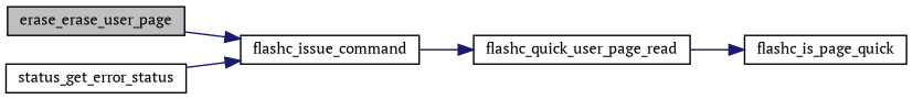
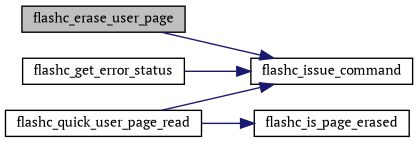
  digraph {
    fontname="PT Serif"
    rankdir=LR
    node [color=black fillcolor=white fontname="PT Serif" fontsize=10 shape=record style=filled]
    edge [color=midnightblue fontname="PT Serif" fontsize=10 labelfontname=FreeSans labelfontsize=10 style=solid]
-   n1 [fillcolor=grey75 fontcolor=black height=0.2 label=erase_erase_user_page width=0.4]
+   n1 [fillcolor=grey75 fontcolor=black height=0.2 label=flashc_erase_user_page width=0.4]
    n2 [height=0.2 label=flashc_issue_command width=0.4]
    n3 [height=0.2 label=flashc_quick_user_page_read width=0.4]
-   n4 [height=0.2 label=flashc_is_page_quick width=0.4]
-   n5 [height=0.2 label=status_get_error_status width=0.4]
+   n4 [height=0.2 label=flashc_is_page_erased width=0.4]
+   n5 [height=0.2 label=flashc_get_error_status width=0.4]
    n1 -> n2
-   n2 -> n3
+   n3 -> n2
    n3 -> n4
    n5 -> n2
  }
